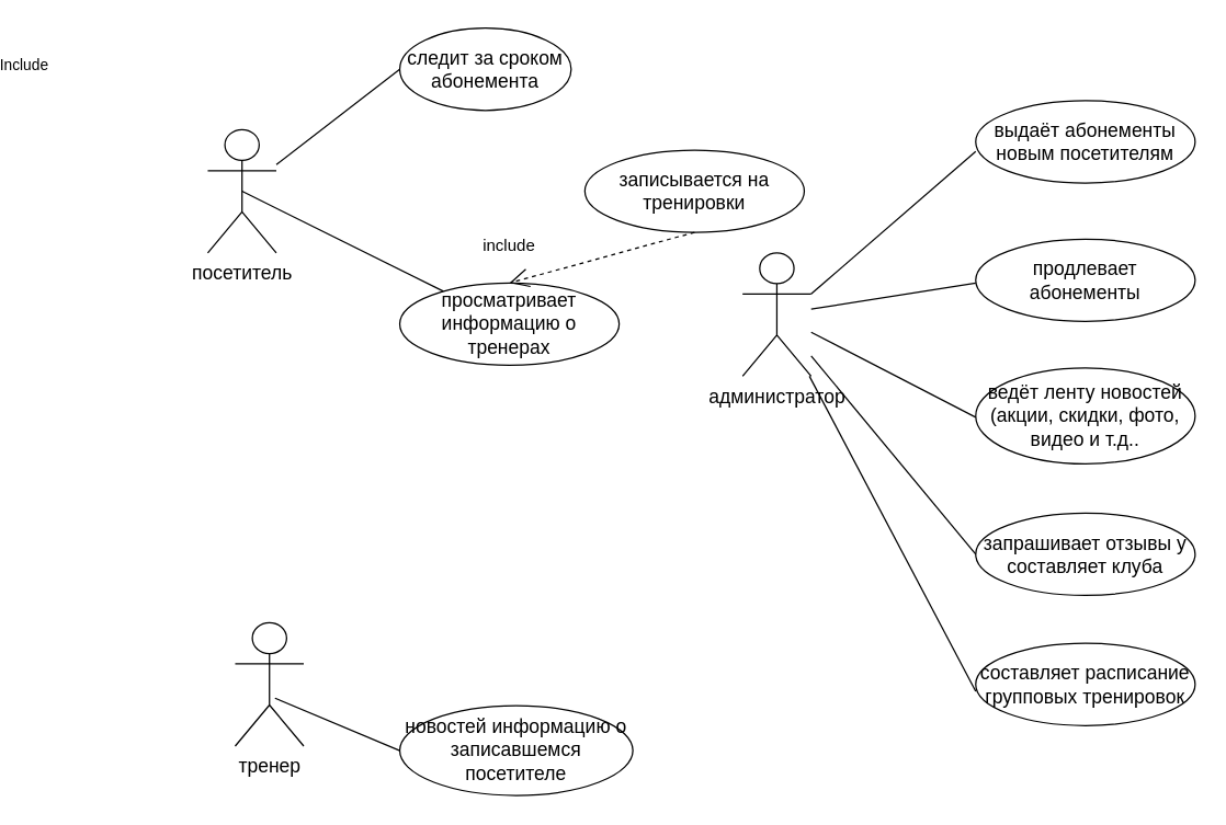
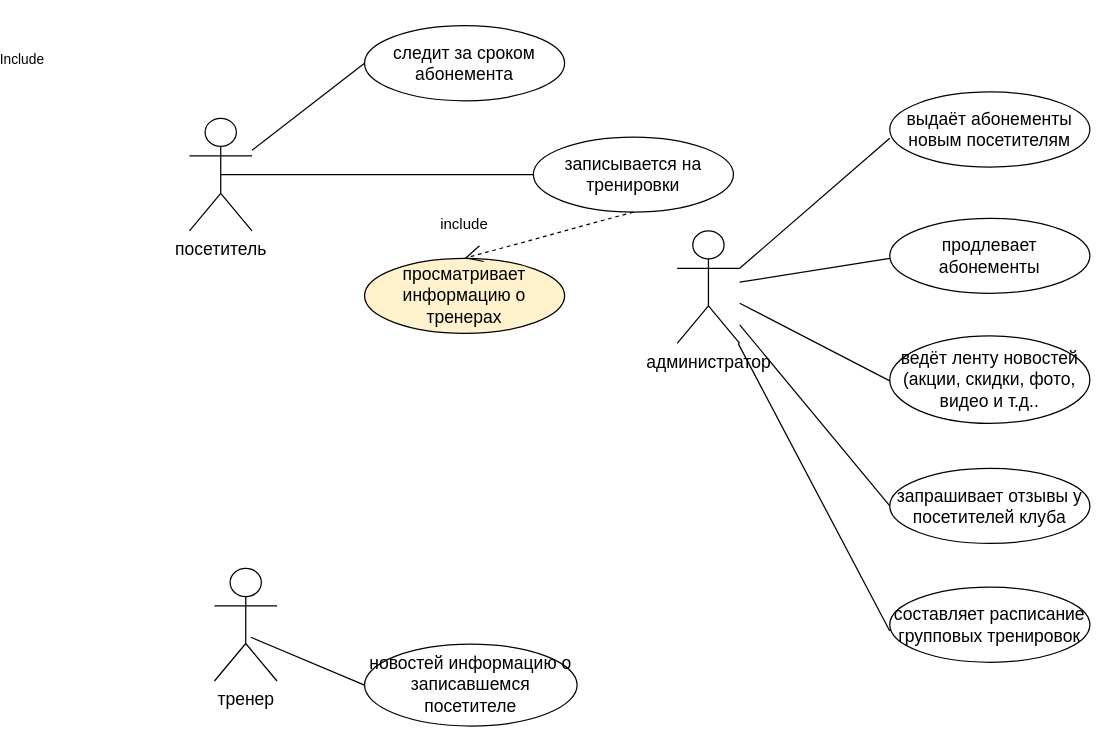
  <mxCell id="0" />
  <mxCell id="1" parent="0" />
  <mxCell id="2" value="&lt;font style=&quot;font-size: 14px&quot;&gt;посетитель&lt;/font&gt;" style="shape=umlActor;verticalLabelPosition=bottom;verticalAlign=top;html=1;outlineConnect=0;" parent="1" vertex="1"><mxGeometry x="20" y="94" width="50" height="90" as="geometry" /></mxCell>
  <mxCell id="3" value="&lt;font style=&quot;font-size: 14px&quot;&gt;тренер&lt;br&gt;&lt;/font&gt;" style="shape=umlActor;verticalLabelPosition=bottom;verticalAlign=top;html=1;outlineConnect=0;" parent="1" vertex="1"><mxGeometry x="40" y="454" width="50" height="90" as="geometry" /></mxCell>
  <mxCell id="4" value="" style="endArrow=none;html=1;entryX=0;entryY=0.5;entryDx=0;entryDy=0;exitX=0.58;exitY=0.611;exitDx=0;exitDy=0;exitPerimeter=0;" parent="1" target="5" edge="1" source="3"><mxGeometry width="50" height="50" relative="1" as="geometry"><mxPoint x="90" y="500" as="sourcePoint" /><mxPoint x="150" y="500" as="targetPoint" /></mxGeometry></mxCell>
  <mxCell id="5" value="&lt;span style=&quot;font-size: 14px&quot;&gt;новостей информацию о записавшемся посетителе&lt;/span&gt;" style="ellipse;whiteSpace=wrap;html=1;" parent="1" vertex="1"><mxGeometry x="160" y="514.5" width="170" height="65.5" as="geometry" /></mxCell>
  <mxCell id="6" value="&lt;font style=&quot;font-size: 14px&quot;&gt;администратор&lt;/font&gt;" style="shape=umlActor;verticalLabelPosition=bottom;verticalAlign=top;html=1;outlineConnect=0;" parent="1" vertex="1"><mxGeometry x="410" y="184" width="50" height="90" as="geometry" /></mxCell>
- <mxCell id="7" value="&lt;font style=&quot;font-size: 14px&quot;&gt;следит за сроком абонемента&lt;br&gt;&lt;/font&gt;" style="ellipse;whiteSpace=wrap;html=1;" parent="1" vertex="1"><mxGeometry x="160" y="20" width="125" height="60" as="geometry" /></mxCell>
+ <mxCell id="7" value="&lt;font style=&quot;font-size: 14px&quot;&gt;следит за сроком абонемента&lt;br&gt;&lt;/font&gt;" style="ellipse;whiteSpace=wrap;html=1;" parent="1" vertex="1"><mxGeometry x="160" y="20" width="160" height="60" as="geometry" /></mxCell>
  <mxCell id="8" value="" style="endArrow=none;html=1;entryX=0;entryY=0.5;entryDx=0;entryDy=0;" parent="1" target="7" edge="1" source="2"><mxGeometry width="50" height="50" relative="1" as="geometry"><mxPoint x="90" y="140" as="sourcePoint" /><mxPoint x="220" y="140" as="targetPoint" /></mxGeometry></mxCell>
- <mxCell id="9" value="&lt;span style=&quot;font-size: 14px&quot;&gt;просматривает информацию о тренерах&lt;/span&gt;" style="ellipse;whiteSpace=wrap;html=1;" parent="1" vertex="1"><mxGeometry x="160" y="206" width="160" height="60" as="geometry" /></mxCell>
+ <mxCell id="9" value="&lt;span style=&quot;font-size: 14px&quot;&gt;просматривает информацию о тренерах&lt;/span&gt;" style="ellipse;whiteSpace=wrap;html=1;fillColor=#fff2cc;" parent="1" vertex="1"><mxGeometry x="160" y="206" width="160" height="60" as="geometry" /></mxCell>
  <mxCell id="10" value="&lt;span style=&quot;font-size: 14px&quot;&gt;записывается на тренировки&lt;/span&gt;" style="ellipse;whiteSpace=wrap;html=1;" parent="1" vertex="1"><mxGeometry x="295" y="109" width="160" height="60" as="geometry" /></mxCell>
- <mxCell id="11" value="" style="endArrow=none;html=1;exitX=0.5;exitY=0.5;exitDx=0;exitDy=0;exitPerimeter=0;" parent="1" target="9" edge="1" source="2"><mxGeometry width="50" height="50" relative="1" as="geometry"><mxPoint x="60" y="139" as="sourcePoint" /><mxPoint x="180" y="60" as="targetPoint" /></mxGeometry></mxCell>
+ <mxCell id="11" value="" style="endArrow=none;html=1;entryX=0;entryY=0.5;entryDx=0;entryDy=0;exitX=0.5;exitY=0.5;exitDx=0;exitDy=0;exitPerimeter=0;" parent="1" target="10" edge="1" source="2"><mxGeometry width="50" height="50" relative="1" as="geometry"><mxPoint x="60" y="139" as="sourcePoint" /><mxPoint x="180" y="60" as="targetPoint" /></mxGeometry></mxCell>
  <mxCell id="12" value="&lt;font style=&quot;font-size: 14px&quot;&gt;продлевает абонементы&lt;br&gt;&lt;/font&gt;" style="ellipse;whiteSpace=wrap;html=1;" parent="1" vertex="1"><mxGeometry x="580" y="174" width="160" height="60" as="geometry" /></mxCell>
  <mxCell id="13" value="" style="endArrow=none;html=1;" parent="1" edge="1" source="6"><mxGeometry width="50" height="50" relative="1" as="geometry"><mxPoint x="460" y="279" as="sourcePoint" /><mxPoint x="580" y="206" as="targetPoint" /></mxGeometry></mxCell>
- <mxCell id="14" value="&lt;span style=&quot;font-size: 14px&quot;&gt;запрашивает отзывы у составляет клуба&lt;/span&gt;" style="ellipse;whiteSpace=wrap;html=1;" parent="1" vertex="1"><mxGeometry x="580" y="374" width="160" height="60" as="geometry" /></mxCell>
+ <mxCell id="14" value="&lt;span style=&quot;font-size: 14px&quot;&gt;запрашивает отзывы у посетителей клуба&lt;/span&gt;" style="ellipse;whiteSpace=wrap;html=1;" parent="1" vertex="1"><mxGeometry x="580" y="374" width="160" height="60" as="geometry" /></mxCell>
  <mxCell id="15" value="&lt;span style=&quot;font-size: 14px&quot;&gt;ведёт ленту новостей (акции, скидки, фото, видео и т.д..&lt;/span&gt;" style="ellipse;whiteSpace=wrap;html=1;" parent="1" vertex="1"><mxGeometry x="580" y="268" width="160" height="70" as="geometry" /></mxCell>
  <mxCell id="16" value="" style="endArrow=none;html=1;" parent="1" edge="1" source="6"><mxGeometry width="50" height="50" relative="1" as="geometry"><mxPoint x="500" y="304" as="sourcePoint" /><mxPoint x="580" y="304" as="targetPoint" /></mxGeometry></mxCell>
  <mxCell id="17" value="Include" style="endArrow=open;endSize=12;dashed=1;html=1;targetPerimeterSpacing=0;exitX=0.5;exitY=1;exitDx=0;exitDy=0;entryX=0.5;entryY=0;entryDx=0;entryDy=0;" parent="1" source="10" target="9" edge="1"><mxGeometry x="1" y="-319" width="160" relative="1" as="geometry"><mxPoint x="740" y="390" as="sourcePoint" /><mxPoint x="410" y="270" as="targetPoint" /><Array as="points" /><mxPoint x="-270" y="149" as="offset" /></mxGeometry></mxCell>
  <mxCell id="18" value="include" style="text;html=1;strokeColor=none;fillColor=none;align=center;verticalAlign=middle;whiteSpace=wrap;rounded=0;" parent="1" vertex="1"><mxGeometry x="220" y="169" width="40" height="20" as="geometry" /></mxCell>
  <mxCell id="19" value="" style="endArrow=none;html=1;" parent="1" edge="1" source="6"><mxGeometry width="50" height="50" relative="1" as="geometry"><mxPoint x="500" y="304" as="sourcePoint" /><mxPoint x="580" y="404" as="targetPoint" /></mxGeometry></mxCell>
  <mxCell id="20" value="" style="endArrow=none;html=1;" parent="1" edge="1" source="6"><mxGeometry width="50" height="50" relative="1" as="geometry"><mxPoint x="500" y="304" as="sourcePoint" /><mxPoint x="580" y="504" as="targetPoint" /></mxGeometry></mxCell>
  <mxCell id="21" value="&lt;span style=&quot;font-size: 14px&quot;&gt;составляет расписание групповых тренировок&lt;/span&gt;" style="ellipse;whiteSpace=wrap;html=1;" parent="1" vertex="1"><mxGeometry x="580" y="469" width="160" height="60" as="geometry" /></mxCell>
  <mxCell id="22" value="" style="endArrow=none;html=1;entryX=0;entryY=0.617;entryDx=0;entryDy=0;entryPerimeter=0;exitX=1;exitY=0.333;exitDx=0;exitDy=0;exitPerimeter=0;" parent="1" target="23" edge="1" source="6"><mxGeometry width="50" height="50" relative="1" as="geometry"><mxPoint x="500" y="304" as="sourcePoint" /><mxPoint x="580" y="124" as="targetPoint" /></mxGeometry></mxCell>
  <mxCell id="23" value="&lt;font style=&quot;font-size: 14px&quot;&gt;выдаёт абонементы новым посетителям&lt;br&gt;&lt;/font&gt;" style="ellipse;whiteSpace=wrap;html=1;" parent="1" vertex="1"><mxGeometry x="580" y="73" width="160" height="60" as="geometry" /></mxCell>
